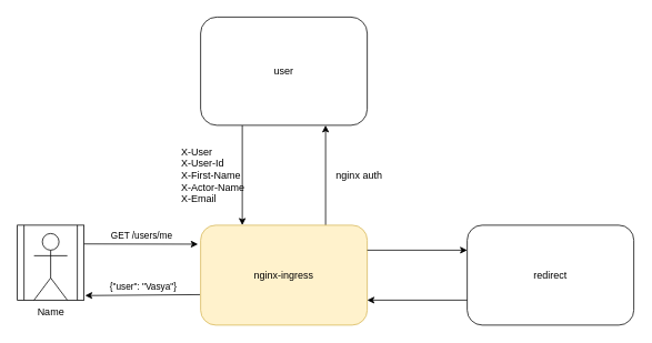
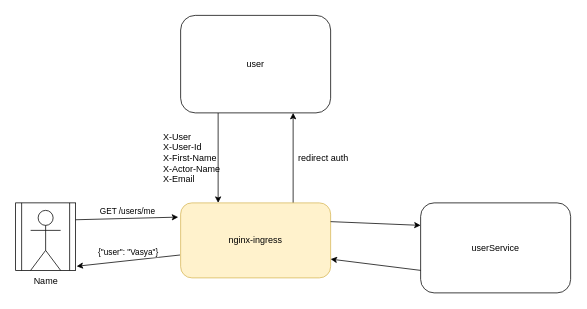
  <mxCell id="0" />
  <mxCell id="1" parent="0" />
  <mxCell id="2" value="" style="shape=process;whiteSpace=wrap;html=1;backgroundOutline=1;align=left;" vertex="1" parent="1"><mxGeometry x="20" y="270" width="80" height="90" as="geometry" /></mxCell>
  <mxCell id="3" value="Name" style="shape=umlActor;verticalLabelPosition=bottom;verticalAlign=top;html=1;outlineConnect=0;" vertex="1" parent="1"><mxGeometry x="40" y="280" width="40" height="80" as="geometry" /></mxCell>
  <mxCell id="4" style="edgeStyle=orthogonalEdgeStyle;rounded=0;orthogonalLoop=1;jettySize=auto;html=1;entryX=0.25;entryY=0;entryDx=0;entryDy=0;exitX=0.25;exitY=1;exitDx=0;exitDy=0;" edge="1" parent="1" source="5" target="8"><mxGeometry relative="1" as="geometry" /></mxCell>
  <mxCell id="5" value="user" style="rounded=1;whiteSpace=wrap;html=1;" vertex="1" parent="1"><mxGeometry x="240" y="20" width="200" height="130" as="geometry" /></mxCell>
- <mxCell id="6" value="redirect" style="rounded=1;whiteSpace=wrap;html=1;" vertex="1" parent="1"><mxGeometry x="560" y="270" width="200" height="120" as="geometry" /></mxCell>
+ <mxCell id="6" value="userService" style="rounded=1;whiteSpace=wrap;html=1;" vertex="1" parent="1"><mxGeometry x="560" y="270" width="200" height="120" as="geometry" /></mxCell>
  <mxCell id="7" style="edgeStyle=orthogonalEdgeStyle;rounded=0;orthogonalLoop=1;jettySize=auto;html=1;entryX=0.75;entryY=1;entryDx=0;entryDy=0;exitX=0.75;exitY=0;exitDx=0;exitDy=0;" edge="1" parent="1" source="8" target="5"><mxGeometry relative="1" as="geometry" /></mxCell>
- <mxCell id="8" value="nginx-ingress" style="rounded=1;whiteSpace=wrap;html=1;fillColor=#fff2cc;strokeColor=#d6b656;" vertex="1" parent="1"><mxGeometry x="240" y="270" width="200" height="120" as="geometry" /></mxCell>
+ <mxCell id="8" value="nginx-ingress" style="rounded=1;whiteSpace=wrap;html=1;fillColor=#fff2cc;strokeColor=#d6b656;" vertex="1" parent="1"><mxGeometry x="240" y="270" width="200" height="100" as="geometry" /></mxCell>
  <mxCell id="9" value="" style="endArrow=classic;html=1;entryX=-0.016;entryY=0.19;entryDx=0;entryDy=0;entryPerimeter=0;exitX=1;exitY=0.25;exitDx=0;exitDy=0;" edge="1" parent="1" source="2" target="8"><mxGeometry width="50" height="50" relative="1" as="geometry"><mxPoint x="120" y="290" as="sourcePoint" /><mxPoint x="230" y="290" as="targetPoint" /></mxGeometry></mxCell>
  <mxCell id="10" value="GET /users/me" style="edgeLabel;html=1;align=center;verticalAlign=middle;resizable=0;points=[];" vertex="1" connectable="0" parent="9"><mxGeometry x="0.105" y="-1" relative="1" as="geometry"><mxPoint x="-7.14" y="-11" as="offset" /></mxGeometry></mxCell>
  <mxCell id="11" value="" style="endArrow=classic;html=1;exitX=-0.004;exitY=0.695;exitDx=0;exitDy=0;exitPerimeter=0;entryX=1.017;entryY=0.939;entryDx=0;entryDy=0;entryPerimeter=0;" edge="1" parent="1" source="8" target="2"><mxGeometry width="50" height="50" relative="1" as="geometry"><mxPoint x="230" y="350" as="sourcePoint" /><mxPoint x="120" y="350" as="targetPoint" /></mxGeometry></mxCell>
  <mxCell id="12" value="{&quot;user&quot;: &quot;Vasya&quot;}" style="edgeLabel;html=1;align=center;verticalAlign=middle;resizable=0;points=[];" vertex="1" connectable="0" parent="11"><mxGeometry x="-0.17" relative="1" as="geometry"><mxPoint x="-11.71" y="-10" as="offset" /></mxGeometry></mxCell>
- <mxCell id="13" value="nginx auth" style="text;html=1;align=center;verticalAlign=middle;resizable=0;points=[];autosize=1;" vertex="1" parent="1"><mxGeometry x="390" y="200" width="80" height="20" as="geometry" /></mxCell>
+ <mxCell id="13" value="redirect auth" style="text;html=1;align=center;verticalAlign=middle;resizable=0;points=[];autosize=1;" vertex="1" parent="1"><mxGeometry x="390" y="200" width="80" height="20" as="geometry" /></mxCell>
  <mxCell id="14" value="X-User&lt;br&gt;X-User-Id&lt;br&gt;X-First-Name&lt;br&gt;X-Actor-Name&lt;br&gt;X-Email" style="text;html=1;align=left;verticalAlign=middle;resizable=0;points=[];autosize=1;" vertex="1" parent="1"><mxGeometry x="215" y="170" width="90" height="80" as="geometry" /></mxCell>
  <mxCell id="15" value="" style="endArrow=classic;html=1;exitX=1;exitY=0.25;exitDx=0;exitDy=0;entryX=0;entryY=0.25;entryDx=0;entryDy=0;" edge="1" parent="1" source="8" target="6"><mxGeometry width="50" height="50" relative="1" as="geometry"><mxPoint x="450" y="310" as="sourcePoint" /><mxPoint x="500" y="260" as="targetPoint" /></mxGeometry></mxCell>
  <mxCell id="16" value="" style="endArrow=classic;html=1;exitX=0;exitY=0.75;exitDx=0;exitDy=0;entryX=1;entryY=0.75;entryDx=0;entryDy=0;" edge="1" parent="1" source="6" target="8"><mxGeometry width="50" height="50" relative="1" as="geometry"><mxPoint x="415" y="460" as="sourcePoint" /><mxPoint x="465" y="410" as="targetPoint" /></mxGeometry></mxCell>
